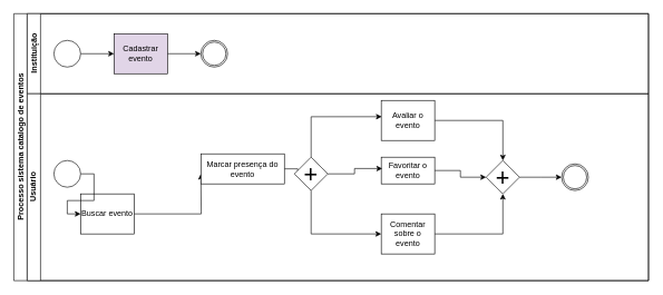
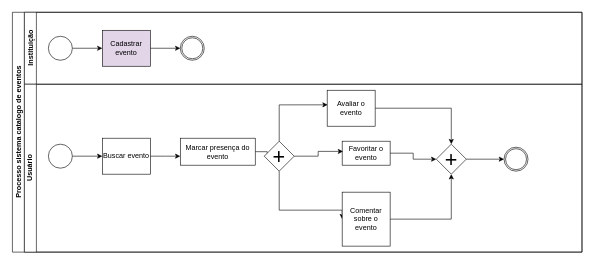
  <mxCell id="0" />
  <mxCell id="1" parent="0" />
  <mxCell id="2" value="Processo sistema catalogo de eventos" style="swimlane;html=1;childLayout=stackLayout;resizeParent=1;resizeParentMax=0;horizontal=0;startSize=20;horizontalStack=0;" vertex="1" parent="1"><mxGeometry x="20" y="20" width="950" height="400" as="geometry"><mxRectangle x="120" y="120" width="40" height="60" as="alternateBounds" /></mxGeometry></mxCell>
  <mxCell id="3" value="Instituição" style="swimlane;html=1;startSize=20;horizontal=0;" vertex="1" parent="2"><mxGeometry x="20" width="930" height="120" as="geometry" /></mxCell>
  <mxCell id="4" value="" style="edgeStyle=orthogonalEdgeStyle;rounded=0;orthogonalLoop=1;jettySize=auto;html=1;" edge="1" parent="3" source="5" target="7"><mxGeometry relative="1" as="geometry" /></mxCell>
  <mxCell id="5" value="" style="ellipse;whiteSpace=wrap;html=1;" vertex="1" parent="3"><mxGeometry x="40" y="40" width="40" height="40" as="geometry" /></mxCell>
  <mxCell id="6" style="edgeStyle=orthogonalEdgeStyle;rounded=0;orthogonalLoop=1;jettySize=auto;html=1;exitX=1;exitY=0.5;exitDx=0;exitDy=0;entryX=0;entryY=0.5;entryDx=0;entryDy=0;" edge="1" parent="3" source="7" target="8"><mxGeometry relative="1" as="geometry" /></mxCell>
  <mxCell id="7" value="Cadastrar evento" style="rounded=0;whiteSpace=wrap;html=1;fontFamily=Helvetica;fontSize=12;fontColor=#000000;align=center;fillColor=#e1d5e7;" vertex="1" parent="3"><mxGeometry x="130" y="30" width="80" height="60" as="geometry" /></mxCell>
  <mxCell id="8" value="" style="ellipse;whiteSpace=wrap;html=1;fillColor=default;" vertex="1" parent="3"><mxGeometry x="260" y="40" width="40" height="40" as="geometry" /></mxCell>
  <mxCell id="9" value="" style="ellipse;whiteSpace=wrap;html=1;aspect=fixed;" vertex="1" parent="3"><mxGeometry x="262.5" y="42.5" width="35" height="35" as="geometry" /></mxCell>
  <mxCell id="10" value="Usuário" style="swimlane;html=1;startSize=20;horizontal=0;" vertex="1" parent="2"><mxGeometry x="20" y="120" width="930" height="280" as="geometry" /></mxCell>
  <mxCell id="11" value="" style="ellipse;whiteSpace=wrap;html=1;fillColor=default;" vertex="1" parent="10"><mxGeometry x="800" y="105" width="40" height="40" as="geometry" /></mxCell>
  <mxCell id="12" value="" style="edgeStyle=orthogonalEdgeStyle;rounded=0;orthogonalLoop=1;jettySize=auto;html=1;endArrow=classic;endFill=1;" edge="1" parent="10" source="13"><mxGeometry relative="1" as="geometry"><mxPoint x="260" y="120" as="targetPoint" /></mxGeometry></mxCell>
- <mxCell id="13" value="Buscar evento" style="rounded=0;whiteSpace=wrap;html=1;fontFamily=Helvetica;fontSize=12;fontColor=#000000;align=center;" vertex="1" parent="10"><mxGeometry x="80" y="150" width="80" height="60" as="geometry" /></mxCell>
+ <mxCell id="13" value="Buscar evento" style="rounded=0;whiteSpace=wrap;html=1;fontFamily=Helvetica;fontSize=12;fontColor=#000000;align=center;" vertex="1" parent="10"><mxGeometry x="130" y="90" width="80" height="60" as="geometry" /></mxCell>
  <mxCell id="14" value="" style="edgeStyle=orthogonalEdgeStyle;rounded=0;orthogonalLoop=1;jettySize=auto;html=1;" edge="1" parent="10" source="15" target="19"><mxGeometry relative="1" as="geometry" /></mxCell>
  <mxCell id="15" value="Marcar presença do evento" style="rounded=0;whiteSpace=wrap;html=1;fontFamily=Helvetica;fontSize=12;fontColor=#000000;align=center;" vertex="1" parent="10"><mxGeometry x="260" y="90" width="125" height="45" as="geometry" /></mxCell>
  <mxCell id="16" style="edgeStyle=orthogonalEdgeStyle;rounded=0;orthogonalLoop=1;jettySize=auto;html=1;exitX=1;exitY=0.5;exitDx=0;exitDy=0;entryX=0;entryY=0.5;entryDx=0;entryDy=0;" edge="1" parent="10" source="17" target="13"><mxGeometry relative="1" as="geometry" /></mxCell>
  <mxCell id="17" value="" style="ellipse;whiteSpace=wrap;html=1;" vertex="1" parent="10"><mxGeometry x="40" y="100" width="40" height="40" as="geometry" /></mxCell>
  <mxCell id="18" style="edgeStyle=orthogonalEdgeStyle;rounded=0;orthogonalLoop=1;jettySize=auto;html=1;entryX=0;entryY=0.5;entryDx=0;entryDy=0;" edge="1" parent="10" source="19" target="25"><mxGeometry relative="1" as="geometry"><Array as="points"><mxPoint x="425" y="210" /></Array></mxGeometry></mxCell>
  <mxCell id="19" value="&lt;font style=&quot;font-size: 36px;&quot;&gt;+&lt;/font&gt;" style="rhombus;whiteSpace=wrap;html=1;fontColor=#000000;rounded=0;" vertex="1" parent="10"><mxGeometry x="400" y="95" width="50" height="50" as="geometry" /></mxCell>
  <mxCell id="20" style="edgeStyle=orthogonalEdgeStyle;rounded=0;orthogonalLoop=1;jettySize=auto;html=1;entryX=0.5;entryY=0;entryDx=0;entryDy=0;" edge="1" parent="10" source="21" target="29"><mxGeometry relative="1" as="geometry" /></mxCell>
- <mxCell id="21" value="Avaliar o evento" style="rounded=0;whiteSpace=wrap;html=1;fontFamily=Helvetica;fontSize=12;fontColor=#000000;align=center;" vertex="1" parent="10"><mxGeometry x="530" y="10" width="80" height="60" as="geometry" /></mxCell>
+ <mxCell id="21" value="Avaliar o evento" style="rounded=0;whiteSpace=wrap;html=1;fontFamily=Helvetica;fontSize=12;fontColor=#000000;align=center;" vertex="1" parent="10"><mxGeometry x="505" y="10" width="80" height="60" as="geometry" /></mxCell>
  <mxCell id="22" style="edgeStyle=orthogonalEdgeStyle;rounded=0;orthogonalLoop=1;jettySize=auto;html=1;exitX=1;exitY=0.5;exitDx=0;exitDy=0;entryX=0;entryY=0.5;entryDx=0;entryDy=0;" edge="1" parent="10" source="23" target="29"><mxGeometry relative="1" as="geometry" /></mxCell>
  <mxCell id="23" value="Favoritar o evento" style="rounded=0;whiteSpace=wrap;html=1;fontFamily=Helvetica;fontSize=12;fontColor=#000000;align=center;" vertex="1" parent="10"><mxGeometry x="530" y="95" width="80" height="40" as="geometry" /></mxCell>
  <mxCell id="24" style="edgeStyle=orthogonalEdgeStyle;rounded=0;orthogonalLoop=1;jettySize=auto;html=1;entryX=0.5;entryY=1;entryDx=0;entryDy=0;" edge="1" parent="10" source="25" target="29"><mxGeometry relative="1" as="geometry" /></mxCell>
- <mxCell id="25" value="Comentar sobre o evento" style="rounded=0;whiteSpace=wrap;html=1;fontFamily=Helvetica;fontSize=12;fontColor=#000000;align=center;" vertex="1" parent="10"><mxGeometry x="530" y="180" width="80" height="60" as="geometry" /></mxCell>
+ <mxCell id="25" value="Comentar sobre o evento" style="rounded=0;whiteSpace=wrap;html=1;fontFamily=Helvetica;fontSize=12;fontColor=#000000;align=center;" vertex="1" parent="10"><mxGeometry x="530" y="180" width="80" height="90" as="geometry" /></mxCell>
  <mxCell id="26" style="edgeStyle=orthogonalEdgeStyle;rounded=0;orthogonalLoop=1;jettySize=auto;html=1;exitX=1;exitY=0.5;exitDx=0;exitDy=0;entryX=0.018;entryY=0.426;entryDx=0;entryDy=0;entryPerimeter=0;" edge="1" parent="10" source="19" target="23"><mxGeometry relative="1" as="geometry" /></mxCell>
  <mxCell id="27" style="edgeStyle=orthogonalEdgeStyle;rounded=0;orthogonalLoop=1;jettySize=auto;html=1;entryX=0.009;entryY=0.406;entryDx=0;entryDy=0;entryPerimeter=0;" edge="1" parent="10" source="19" target="21"><mxGeometry relative="1" as="geometry"><Array as="points"><mxPoint x="425" y="34" /></Array></mxGeometry></mxCell>
  <mxCell id="28" style="edgeStyle=orthogonalEdgeStyle;rounded=0;orthogonalLoop=1;jettySize=auto;html=1;" edge="1" parent="10" source="29"><mxGeometry relative="1" as="geometry"><mxPoint x="800" y="125" as="targetPoint" /></mxGeometry></mxCell>
  <mxCell id="29" value="&lt;font style=&quot;font-size: 36px;&quot;&gt;+&lt;/font&gt;" style="rhombus;whiteSpace=wrap;html=1;fontColor=#000000;rounded=0;" vertex="1" parent="10"><mxGeometry x="687" y="100" width="50" height="50" as="geometry" /></mxCell>
  <mxCell id="30" value="" style="ellipse;whiteSpace=wrap;html=1;aspect=fixed;" vertex="1" parent="10"><mxGeometry x="802.5" y="107.5" width="35" height="35" as="geometry" /></mxCell>
